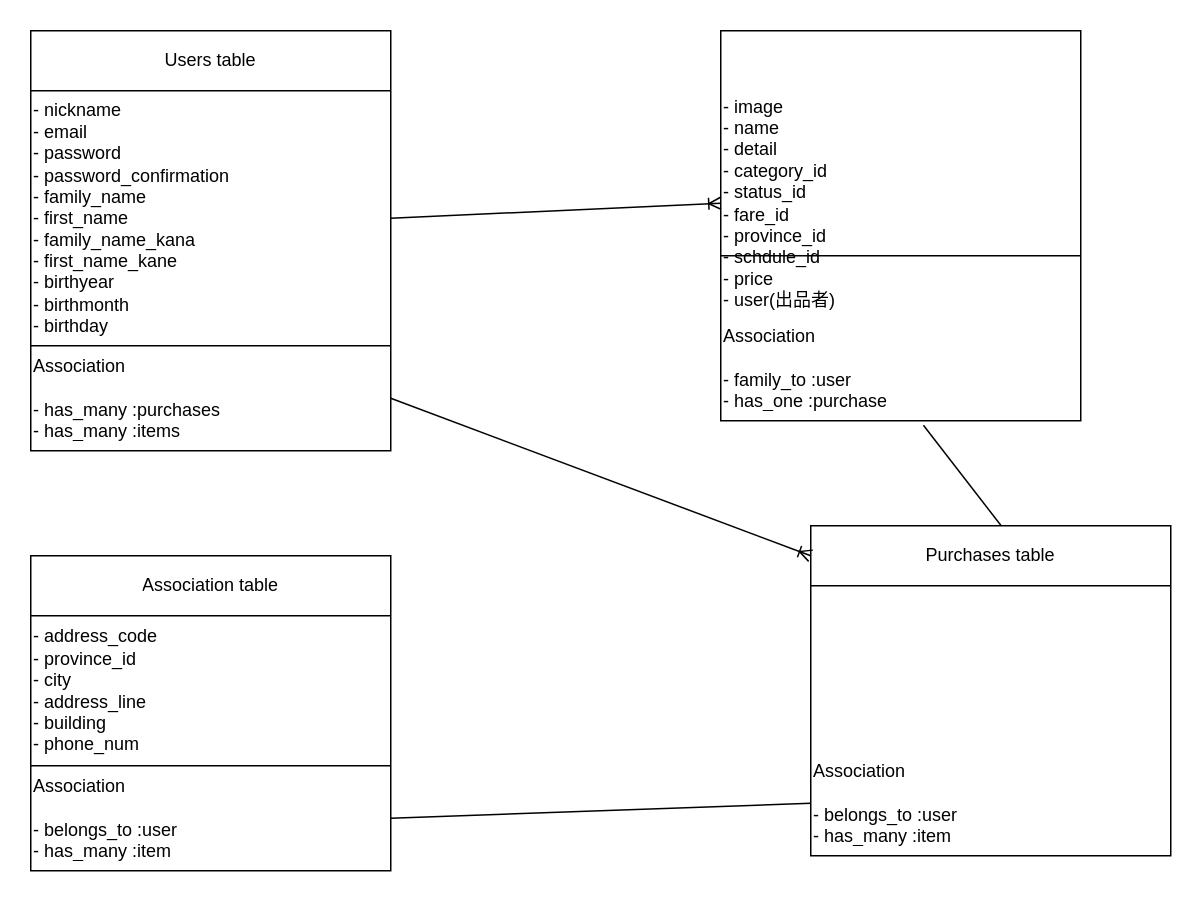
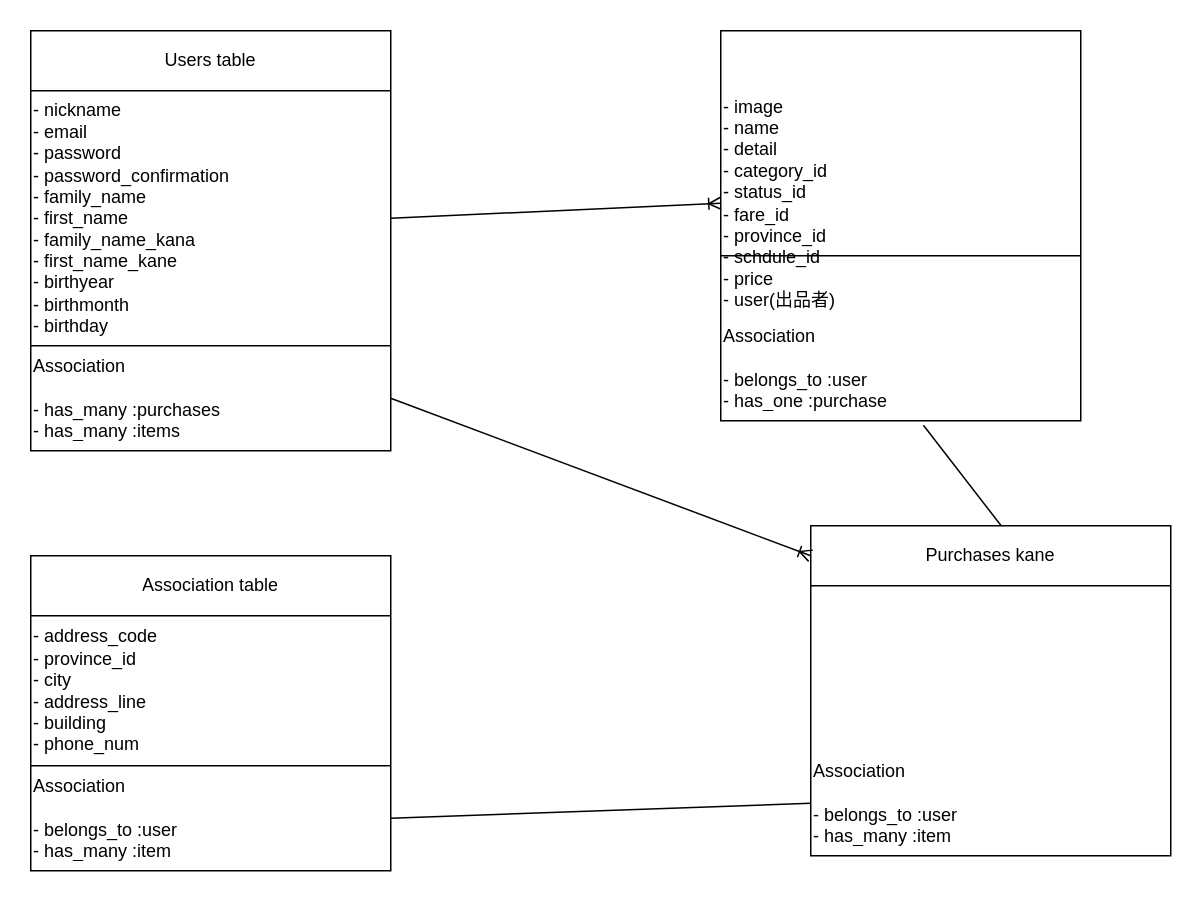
  <mxCell id="0" />
  <mxCell id="1" parent="0" />
  <mxCell id="2" value="" style="shape=table;html=1;whiteSpace=wrap;startSize=0;container=1;collapsible=0;childLayout=tableLayout;rounded=0;" vertex="1" parent="1"><mxGeometry x="20" y="20" width="240" height="280" as="geometry" /></mxCell>
  <mxCell id="3" value="" style="shape=partialRectangle;html=1;whiteSpace=wrap;collapsible=0;dropTarget=0;pointerEvents=0;fillColor=none;top=0;left=0;bottom=0;right=0;points=[[0,0.5],[1,0.5]];portConstraint=eastwest;" vertex="1" parent="2"><mxGeometry width="240" height="40" as="geometry" /></mxCell>
  <mxCell id="4" value="Users table" style="shape=partialRectangle;html=1;whiteSpace=wrap;connectable=0;overflow=hidden;fillColor=none;top=0;left=0;bottom=0;right=0;" vertex="1" parent="3"><mxGeometry width="240" height="40" as="geometry" /></mxCell>
  <mxCell id="5" value="" style="shape=partialRectangle;html=1;whiteSpace=wrap;collapsible=0;dropTarget=0;pointerEvents=0;fillColor=none;top=0;left=0;bottom=0;right=0;points=[[0,0.5],[1,0.5]];portConstraint=eastwest;" vertex="1" parent="2"><mxGeometry y="40" width="240" height="170" as="geometry" /></mxCell>
  <mxCell id="6" value="- nickname&lt;br&gt;- email&lt;br&gt;- password&lt;br&gt;- password_confirmation&lt;br&gt;- family_name&lt;br&gt;- first_name&lt;br&gt;- family_name_kana&lt;br&gt;- first_name_kane&lt;br&gt;- birthyear&lt;br&gt;- birthmonth&lt;br&gt;- birthday" style="shape=partialRectangle;html=1;whiteSpace=wrap;connectable=0;overflow=hidden;fillColor=none;top=0;left=0;bottom=0;right=0;align=left;" vertex="1" parent="5"><mxGeometry width="240" height="170" as="geometry" /></mxCell>
  <mxCell id="7" value="" style="shape=partialRectangle;html=1;whiteSpace=wrap;collapsible=0;dropTarget=0;pointerEvents=0;fillColor=none;top=0;left=0;bottom=0;right=0;points=[[0,0.5],[1,0.5]];portConstraint=eastwest;" vertex="1" parent="2"><mxGeometry y="210" width="240" height="70" as="geometry" /></mxCell>
  <mxCell id="8" value="Association&lt;br&gt;&lt;br&gt;- has_many :purchases&lt;br&gt;- has_many :items" style="shape=partialRectangle;html=1;whiteSpace=wrap;connectable=0;overflow=hidden;fillColor=none;top=0;left=0;bottom=0;right=0;align=left;" vertex="1" parent="7"><mxGeometry width="240" height="70" as="geometry" /></mxCell>
  <mxCell id="9" value="" style="shape=table;html=1;whiteSpace=wrap;startSize=0;container=1;collapsible=0;childLayout=tableLayout;rounded=0;" vertex="1" parent="1"><mxGeometry x="480" y="20" width="240" height="260" as="geometry" /></mxCell>
  <mxCell id="10" value="" style="shape=partialRectangle;html=1;whiteSpace=wrap;collapsible=0;dropTarget=0;pointerEvents=0;fillColor=none;top=0;left=0;bottom=0;right=0;points=[[0,0.5],[1,0.5]];portConstraint=eastwest;" vertex="1" parent="9"><mxGeometry width="240" height="40" as="geometry" /></mxCell>
  <mxCell id="11" value="" style="shape=partialRectangle;html=1;whiteSpace=wrap;collapsible=0;dropTarget=0;pointerEvents=0;fillColor=none;top=0;left=0;bottom=0;right=0;points=[[0,0.5],[1,0.5]];portConstraint=eastwest;" vertex="1" parent="9"><mxGeometry y="40" width="240" height="150" as="geometry" /></mxCell>
  <mxCell id="12" value="- image&lt;br&gt;- name&lt;br&gt;- detail&lt;br&gt;- category_id&lt;br&gt;- status_id&lt;br&gt;- fare_id&lt;br&gt;- province_id&lt;br&gt;- schdule_id&lt;br&gt;- price&lt;br&gt;- user(出品者)" style="shape=partialRectangle;html=1;whiteSpace=wrap;connectable=0;overflow=hidden;fillColor=none;top=0;left=0;bottom=0;right=0;align=left;" vertex="1" parent="11"><mxGeometry width="240" height="150" as="geometry" /></mxCell>
  <mxCell id="13" value="" style="shape=partialRectangle;html=1;whiteSpace=wrap;collapsible=0;dropTarget=0;pointerEvents=0;fillColor=none;top=0;left=0;bottom=0;right=0;points=[[0,0.5],[1,0.5]];portConstraint=eastwest;" vertex="1" parent="9"><mxGeometry y="190" width="240" height="70" as="geometry" /></mxCell>
- <mxCell id="14" value="Association&lt;br&gt;&lt;br&gt;- family_to :user&lt;br&gt;- has_one :purchase" style="shape=partialRectangle;html=1;whiteSpace=wrap;connectable=0;overflow=hidden;fillColor=none;top=0;left=0;bottom=0;right=0;align=left;" vertex="1" parent="13"><mxGeometry width="240" height="70" as="geometry" /></mxCell>
+ <mxCell id="14" value="Association&lt;br&gt;&lt;br&gt;- belongs_to :user&lt;br&gt;- has_one :purchase" style="shape=partialRectangle;html=1;whiteSpace=wrap;connectable=0;overflow=hidden;fillColor=none;top=0;left=0;bottom=0;right=0;align=left;" vertex="1" parent="13"><mxGeometry width="240" height="70" as="geometry" /></mxCell>
  <mxCell id="15" value="" style="shape=table;html=1;whiteSpace=wrap;startSize=0;container=1;collapsible=0;childLayout=tableLayout;rounded=0;" vertex="1" parent="1"><mxGeometry x="540" y="350" width="240" height="220" as="geometry" /></mxCell>
  <mxCell id="16" value="" style="shape=partialRectangle;html=1;whiteSpace=wrap;collapsible=0;dropTarget=0;pointerEvents=0;fillColor=none;top=0;left=0;bottom=0;right=0;points=[[0,0.5],[1,0.5]];portConstraint=eastwest;" vertex="1" parent="15"><mxGeometry width="240" height="40" as="geometry" /></mxCell>
- <mxCell id="17" value="Purchases table" style="shape=partialRectangle;html=1;whiteSpace=wrap;connectable=0;overflow=hidden;fillColor=none;top=0;left=0;bottom=0;right=0;" vertex="1" parent="16"><mxGeometry width="240" height="40" as="geometry" /></mxCell>
+ <mxCell id="17" value="Purchases kane" style="shape=partialRectangle;html=1;whiteSpace=wrap;connectable=0;overflow=hidden;fillColor=none;top=0;left=0;bottom=0;right=0;" vertex="1" parent="16"><mxGeometry width="240" height="40" as="geometry" /></mxCell>
  <mxCell id="18" value="" style="shape=partialRectangle;html=1;whiteSpace=wrap;collapsible=0;dropTarget=0;pointerEvents=0;fillColor=none;top=0;left=0;bottom=0;right=0;points=[[0,0.5],[1,0.5]];portConstraint=eastwest;" vertex="1" parent="15"><mxGeometry y="40" width="240" height="110" as="geometry" /></mxCell>
  <mxCell id="19" value="" style="shape=partialRectangle;html=1;whiteSpace=wrap;collapsible=0;dropTarget=0;pointerEvents=0;fillColor=none;top=0;left=0;bottom=0;right=0;points=[[0,0.5],[1,0.5]];portConstraint=eastwest;" vertex="1" parent="15"><mxGeometry y="150" width="240" height="70" as="geometry" /></mxCell>
  <mxCell id="20" value="Association&lt;br&gt;&lt;br&gt;- belongs_to :user&lt;br&gt;- has_many :item" style="shape=partialRectangle;html=1;whiteSpace=wrap;connectable=0;overflow=hidden;fillColor=none;top=0;left=0;bottom=0;right=0;align=left;" vertex="1" parent="19"><mxGeometry width="240" height="70" as="geometry" /></mxCell>
  <mxCell id="21" value="" style="shape=table;html=1;whiteSpace=wrap;startSize=0;container=1;collapsible=0;childLayout=tableLayout;rounded=0;" vertex="1" parent="1"><mxGeometry x="20" y="370" width="240" height="210" as="geometry" /></mxCell>
  <mxCell id="22" value="" style="shape=partialRectangle;html=1;whiteSpace=wrap;collapsible=0;dropTarget=0;pointerEvents=0;fillColor=none;top=0;left=0;bottom=0;right=0;points=[[0,0.5],[1,0.5]];portConstraint=eastwest;" vertex="1" parent="21"><mxGeometry width="240" height="40" as="geometry" /></mxCell>
  <mxCell id="23" value="Association table" style="shape=partialRectangle;html=1;whiteSpace=wrap;connectable=0;overflow=hidden;fillColor=none;top=0;left=0;bottom=0;right=0;" vertex="1" parent="22"><mxGeometry width="240" height="40" as="geometry" /></mxCell>
  <mxCell id="24" value="" style="shape=partialRectangle;html=1;whiteSpace=wrap;collapsible=0;dropTarget=0;pointerEvents=0;fillColor=none;top=0;left=0;bottom=0;right=0;points=[[0,0.5],[1,0.5]];portConstraint=eastwest;" vertex="1" parent="21"><mxGeometry y="40" width="240" height="100" as="geometry" /></mxCell>
  <mxCell id="25" value="- address_code&lt;br&gt;- province_id&lt;br&gt;- city&lt;br&gt;- address_line&lt;br&gt;- building&lt;br&gt;- phone_num" style="shape=partialRectangle;html=1;whiteSpace=wrap;connectable=0;overflow=hidden;fillColor=none;top=0;left=0;bottom=0;right=0;align=left;" vertex="1" parent="24"><mxGeometry width="240" height="100" as="geometry" /></mxCell>
  <mxCell id="26" value="" style="shape=partialRectangle;html=1;whiteSpace=wrap;collapsible=0;dropTarget=0;pointerEvents=0;fillColor=none;top=0;left=0;bottom=0;right=0;points=[[0,0.5],[1,0.5]];portConstraint=eastwest;" vertex="1" parent="21"><mxGeometry y="140" width="240" height="70" as="geometry" /></mxCell>
  <mxCell id="27" value="Association&lt;br&gt;&lt;br&gt;- belongs_to :user&lt;br&gt;- has_many :item" style="shape=partialRectangle;html=1;whiteSpace=wrap;connectable=0;overflow=hidden;fillColor=none;top=0;left=0;bottom=0;right=0;align=left;" vertex="1" parent="26"><mxGeometry width="240" height="70" as="geometry" /></mxCell>
  <mxCell id="28" style="edgeStyle=none;rounded=0;orthogonalLoop=1;jettySize=auto;html=1;exitX=1;exitY=0.5;exitDx=0;exitDy=0;entryX=0;entryY=0.5;entryDx=0;entryDy=0;endArrow=ERoneToMany;endFill=0;" edge="1" parent="1" source="5" target="11"><mxGeometry relative="1" as="geometry" /></mxCell>
  <mxCell id="29" style="edgeStyle=none;rounded=0;orthogonalLoop=1;jettySize=auto;html=1;exitX=1;exitY=0.5;exitDx=0;exitDy=0;endArrow=ERoneToMany;endFill=0;entryX=0;entryY=0.5;entryDx=0;entryDy=0;" edge="1" parent="1" source="7" target="16"><mxGeometry relative="1" as="geometry"><mxPoint x="510" y="370" as="targetPoint" /><Array as="points" /></mxGeometry></mxCell>
  <mxCell id="30" style="rounded=0;orthogonalLoop=1;jettySize=auto;html=1;exitX=0;exitY=0.5;exitDx=0;exitDy=0;entryX=1;entryY=0.5;entryDx=0;entryDy=0;endArrow=none;endFill=0;" edge="1" parent="1" source="19" target="26"><mxGeometry relative="1" as="geometry" /></mxCell>
  <mxCell id="31" style="edgeStyle=none;rounded=0;orthogonalLoop=1;jettySize=auto;html=1;entryX=0.529;entryY=0;entryDx=0;entryDy=0;entryPerimeter=0;endArrow=none;endFill=0;exitX=0.563;exitY=1.043;exitDx=0;exitDy=0;exitPerimeter=0;" edge="1" parent="1" source="13" target="16"><mxGeometry relative="1" as="geometry"><mxPoint x="610" y="275" as="sourcePoint" /></mxGeometry></mxCell>
